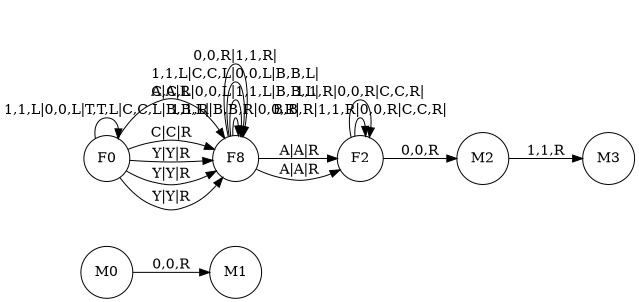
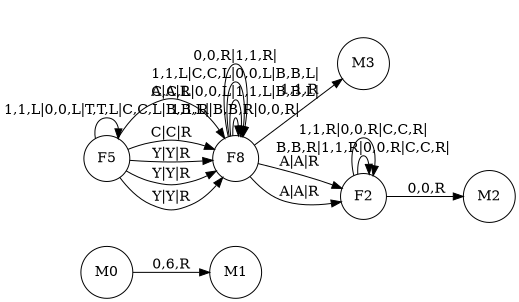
  digraph {
    rankdir=LR
    node [shape=circle]
    M0
    M1
    M2
    M3
-   F0
+   F0 [label=F5]
    n6 [label=F8]
    F2
-   M0 -> M1 [label="0,0,R"]
-   M2 -> M3 [label="1,1,R"]
+   M0 -> M1 [label="0,6,R"]
+   n6 -> M3 [label="1,1,R"]
    F0 -> F0 [label="1,1,L|0,0,L|T,T,L|C,C,L|B,B,L|"]
    F0 -> n6 [label="A|A|R"]
    F0 -> n6 [label="C|C|R"]
    F0 -> n6 [label="Y|Y|R"]
    F0 -> n6 [label="Y|Y|R"]
    F0 -> n6 [label="Y|Y|R"]
    n6 -> n6 [label="1,1,R|B,B,R|0,0,R|"]
    n6 -> n6 [label="C,C,L|0,0,L|1,1,L|B,B,L|"]
    n6 -> n6 [label="1,1,L|C,C,L|0,0,L|B,B,L|"]
    n6 -> n6 [label="0,0,R|1,1,R|"]
    n6 -> F2 [label="A|A|R"]
    n6 -> F2 [label="A|A|R"]
    F2 -> M2 [label="0,0,R"]
    F2 -> F2 [label="B,B,R|1,1,R|0,0,R|C,C,R|"]
    F2 -> F2 [label="1,1,R|0,0,R|C,C,R|"]
  }
